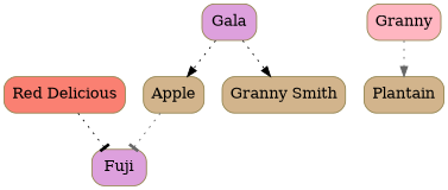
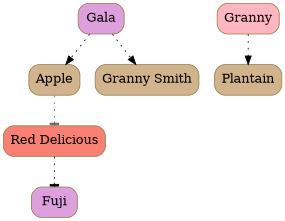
  digraph {
    node [color="#93844F" fillcolor=tan fontsize=15 rounded=true shape=box style="rounded,filled"]
    edge [arrowhead=normal color=black style=dotted]
    n1 [label=Apple]
    n2 [fillcolor=plum label=Fuji]
    n3 [fillcolor=plum label=Gala]
    n4 [fillcolor=lightpink label=Granny]
    n5 [label=Plantain]
    n6 [fillcolor=salmon label="Red Delicious"]
    n7 [label="Granny Smith"]
    subgraph sub_1 {
      n1
      n2
      n3
      n4
      n5
      n6
      n7
    }
-   n1 -> n2 [arrowhead=tee color=gray40]
+   n1 -> n6 [arrowhead=tee color=gray40]
    n3 -> n1
    n3 -> n7
-   n4 -> n5 [color=gray40]
+   n4 -> n5
    n6 -> n2 [arrowhead=tee]
  }
